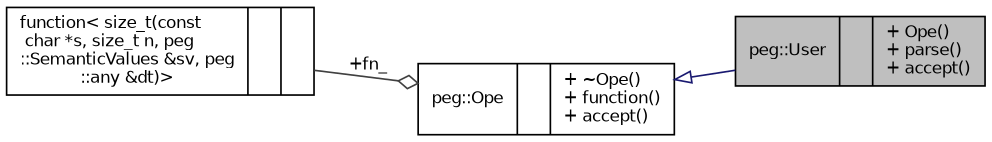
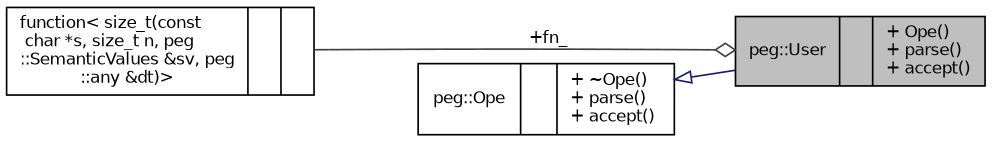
  digraph {
    rankdir=LR
    node [color=black fillcolor=white fontname=Helvetica fontsize=10 shape=record style=filled]
    edge [fontname=Helvetica fontsize=10 labelfontname=Helvetica labelfontsize=10 style=solid]
    n1 [fillcolor=grey75 fontcolor=black height=0.2 label="{peg::User\n||+ Ope()\l+ parse()\l+ accept()\l}" width=0.4]
-   n2 [height=0.2 label="{peg::Ope\n||+ ~Ope()\l+ function()\l+ accept()\l}" width=0.4]
+   n2 [height=0.2 label="{peg::Ope\n||+ ~Ope()\l+ parse()\l+ accept()\l}" width=0.4]
    n3 [height=0.2 label="{function\< size_t(const\l char *s, size_t n, peg\l::SemanticValues &sv, peg\l::any &dt)\>\n||}" width=0.4]
    n2 -> n1 [arrowtail=onormal color=midnightblue dir=back]
-   n3 -> n2 [arrowhead=odiamond color=grey25 label=" +fn_"]
+   n3 -> n1 [arrowhead=odiamond color=grey25 label=" +fn_"]
  }
